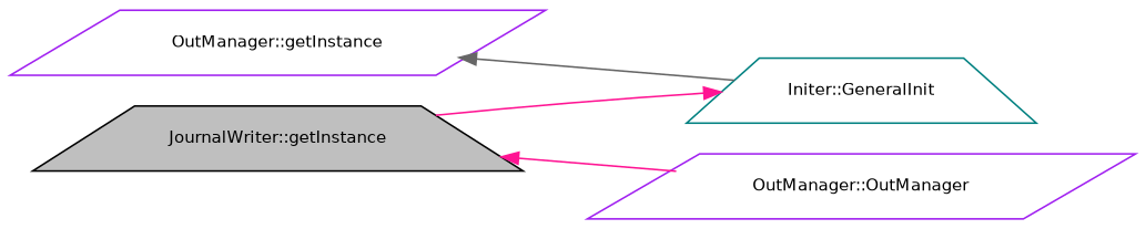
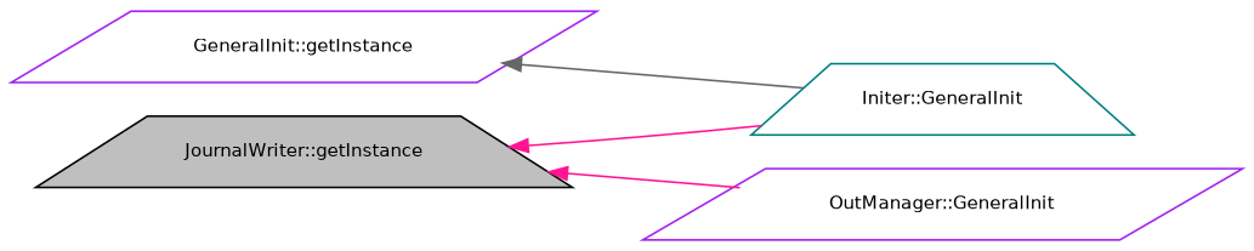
  digraph {
    rankdir=LR
    node [color=purple fillcolor=white fontname=Helvetica fontsize=10 shape=trapezium style=filled]
    edge [color=deeppink dir=back fontname=Helvetica fontsize=10 labelfontname=Helvetica labelfontsize=10 style=solid]
    n1 [color=black fillcolor=grey75 fontcolor=black height=0.2 label="JournalWriter::getInstance" width=0.4]
    n2 [color=teal height=0.2 label="Initer::GeneralInit" width=0.4]
-   n3 [height=0.2 label="OutManager::OutManager" shape=parallelogram width=0.4]
-   n4 [height=0.2 label="OutManager::getInstance" shape=parallelogram width=0.4]
-   n2 -> n1
+   n3 [height=0.2 label="OutManager::GeneralInit" shape=parallelogram width=0.4]
+   n4 [height=0.2 label="GeneralInit::getInstance" shape=parallelogram width=0.4]
+   n1 -> n2
    n1 -> n3
    n4 -> n2 [color=gray40]
  }
